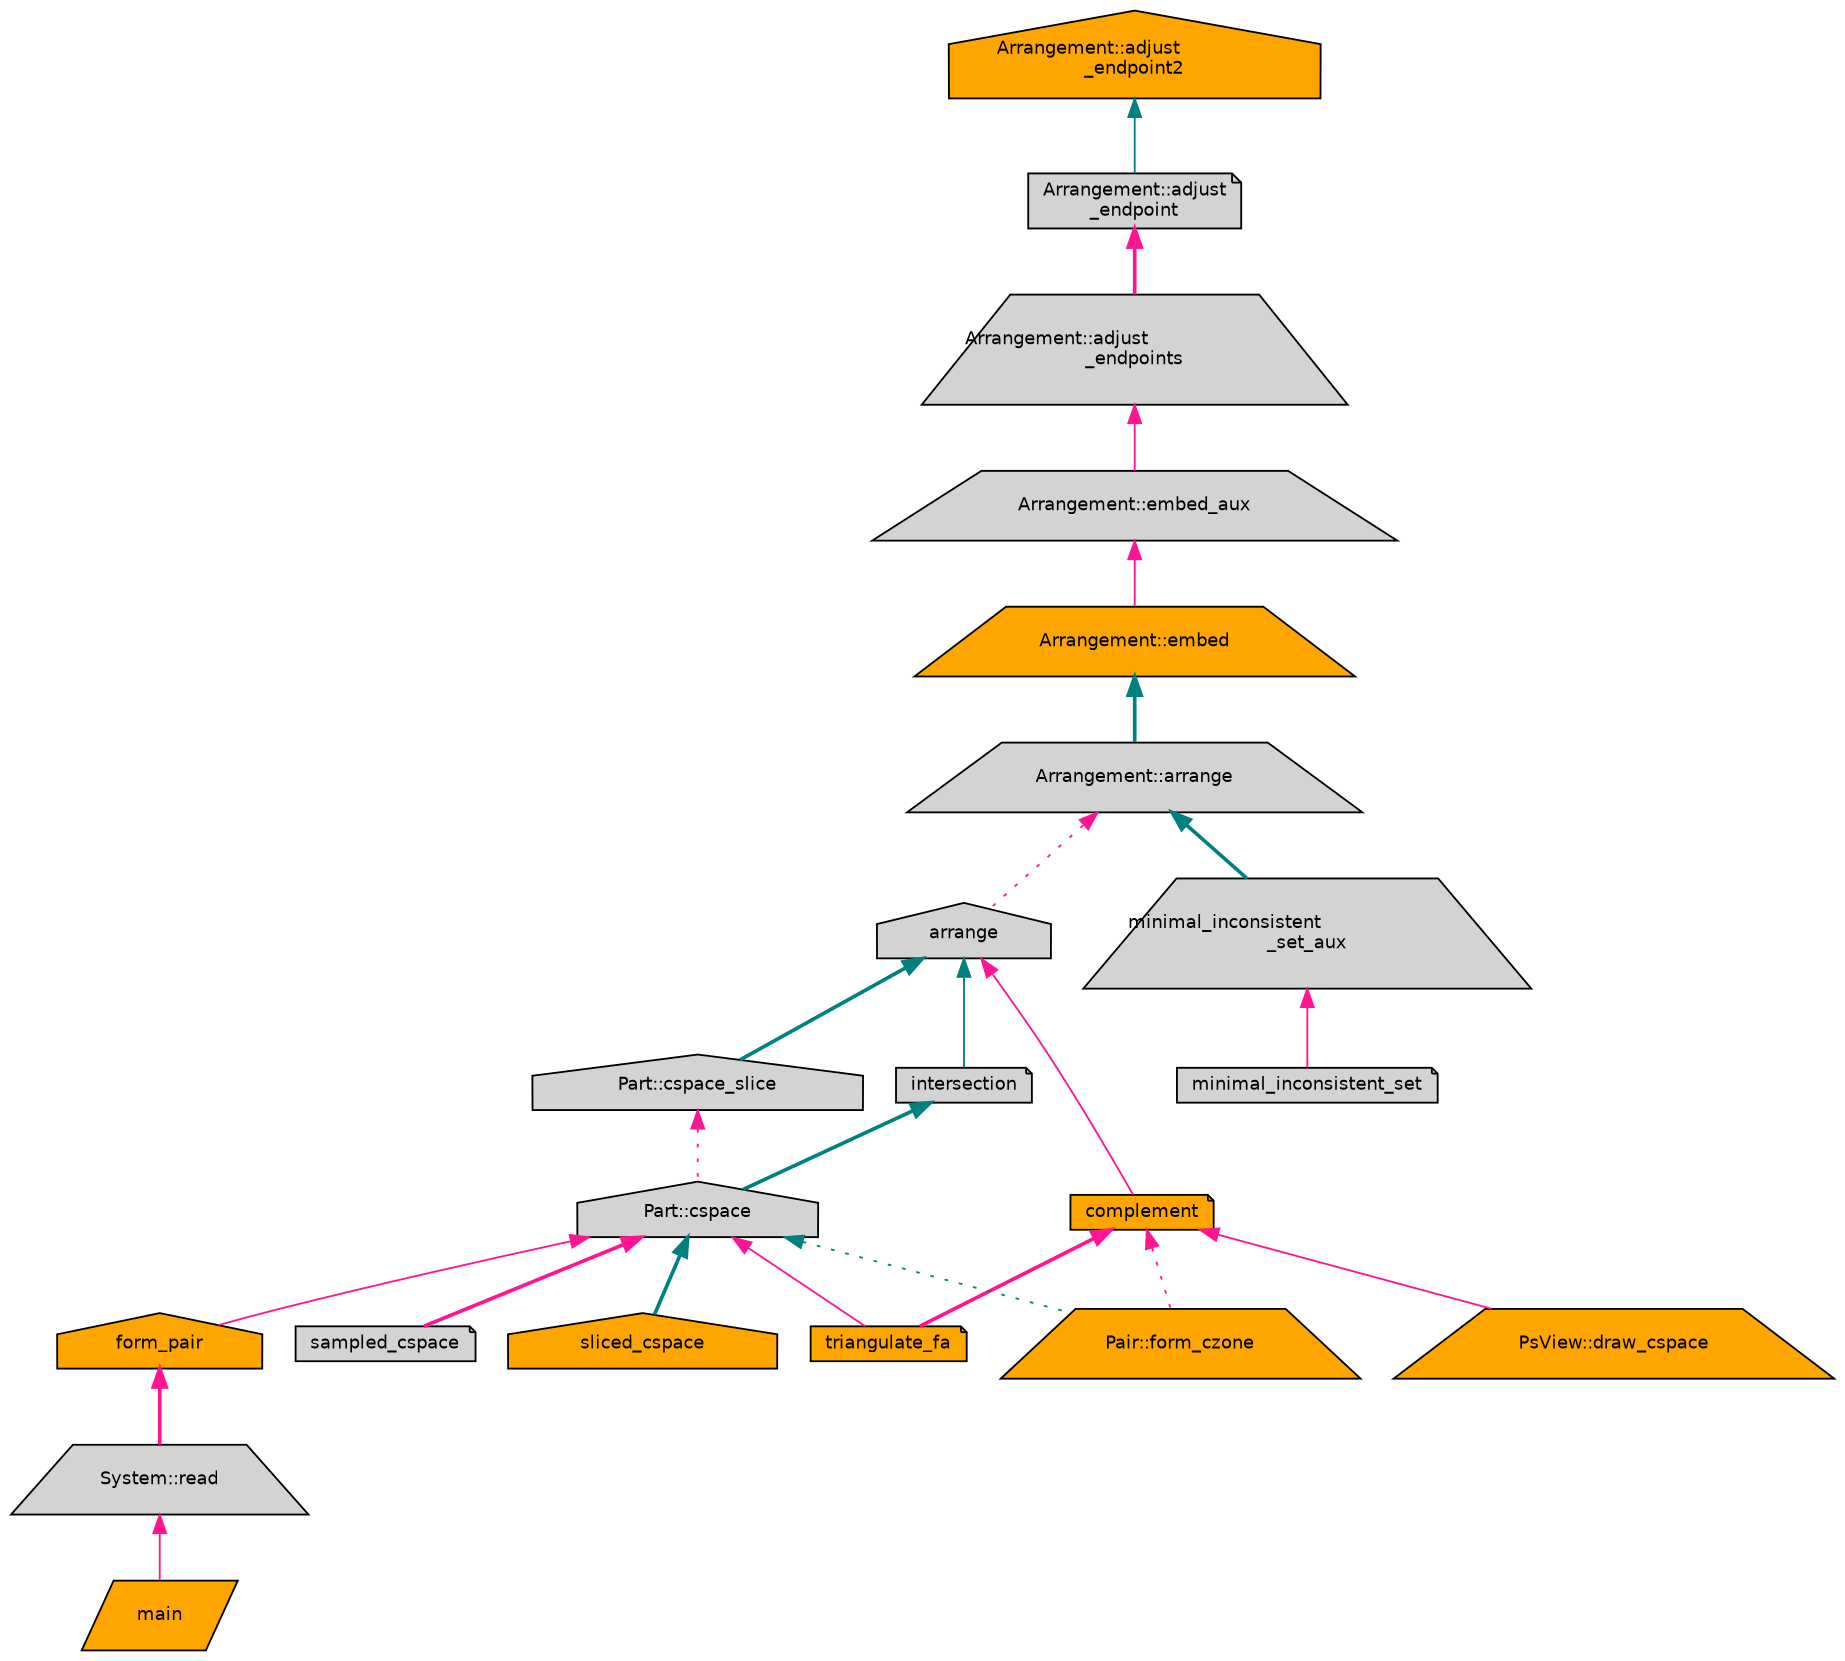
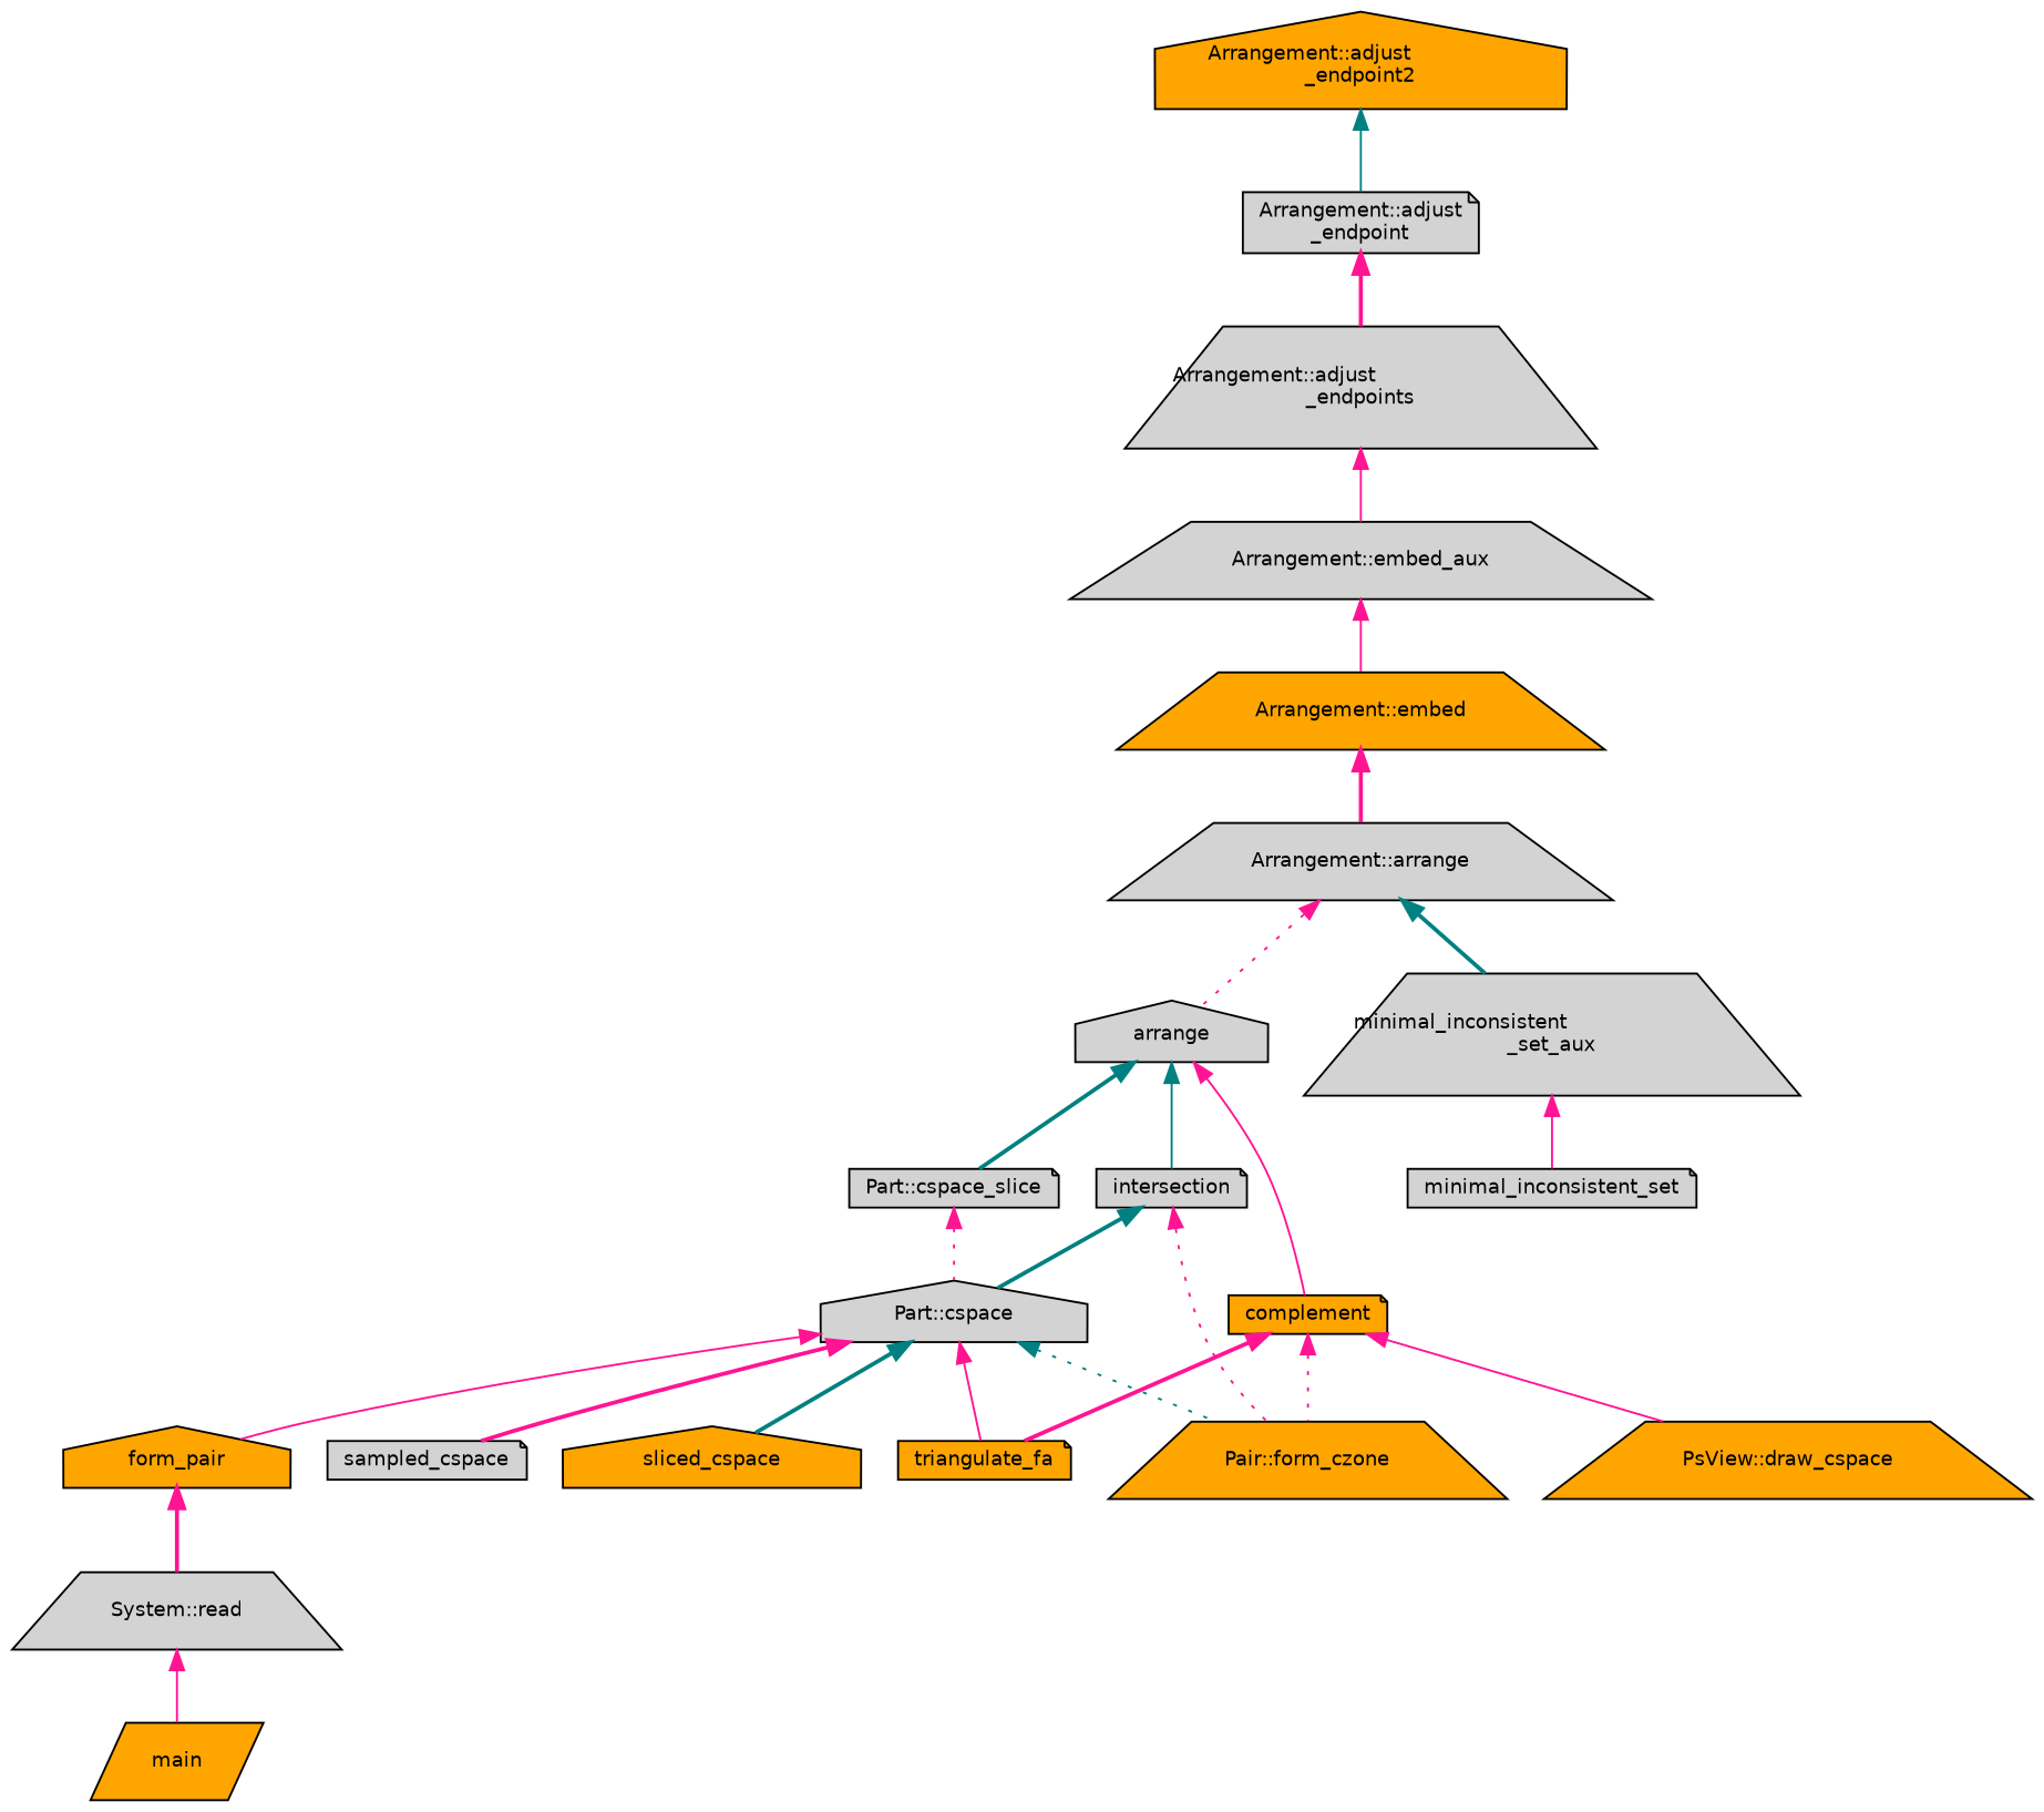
  digraph {
    rankdir=TB
    node [color=black fillcolor=lightgrey fontname=Helvetica fontsize=10 shape=trapezium style=filled]
    edge [color=deeppink dir=back fontname=Helvetica fontsize=10 labelfontname=Helvetica labelfontsize=10 style=solid]
    n1 [fillcolor=orange fontcolor=black height=0.2 label="Arrangement::adjust\l_endpoint2" shape=house width=0.4]
    n2 [height=0.2 label="Arrangement::adjust\l_endpoint" shape=note width=0.4]
    n3 [height=0.2 label="Arrangement::adjust\l_endpoints" width=0.4]
    n4 [height=0.2 label="Arrangement::embed_aux" width=0.4]
    n5 [fillcolor=orange height=0.2 label="Arrangement::embed" width=0.4]
    n6 [height=0.2 label="Arrangement::arrange" width=0.4]
    n7 [height=0.2 label=arrange shape=house width=0.4]
    n8 [height=0.2 label="minimal_inconsistent\l_set_aux" width=0.4]
    n9 [fillcolor=orange height=0.2 label=complement shape=note width=0.4]
-   n10 [height=0.2 label="Part::cspace_slice" shape=house width=0.4]
+   n10 [height=0.2 label="Part::cspace_slice" shape=note width=0.4]
    n11 [height=0.2 label=intersection shape=note width=0.4]
    n12 [height=0.2 label=minimal_inconsistent_set shape=note width=0.4]
    n13 [fillcolor=orange height=0.2 label="PsView::draw_cspace" width=0.4]
    n14 [fillcolor=orange height=0.2 label="Pair::form_czone" width=0.4]
    n15 [fillcolor=orange height=0.2 label=triangulate_fa shape=note width=0.4]
    n16 [height=0.2 label="Part::cspace" shape=house width=0.4]
    n17 [fillcolor=orange height=0.2 label=form_pair shape=house width=0.4]
    n18 [height=0.2 label=sampled_cspace shape=note width=0.4]
    n19 [fillcolor=orange height=0.2 label=sliced_cspace shape=house width=0.4]
    n20 [height=0.2 label="System::read" width=0.4]
    n21 [fillcolor=orange height=0.2 label=main shape=parallelogram width=0.4]
    n1 -> n2 [color=teal]
    n2 -> n3 [style=bold]
    n3 -> n4
    n4 -> n5
-   n5 -> n6 [color=teal style=bold]
+   n5 -> n6 [style=bold]
    n6 -> n7 [style=dotted]
    n6 -> n8 [color=teal style=bold]
    n7 -> n9
    n7 -> n10 [color=teal style=bold]
    n7 -> n11 [color=teal]
    n8 -> n12
    n9 -> n13
    n9 -> n14 [style=dotted]
    n9 -> n15 [style=bold]
    n10 -> n16 [style=dotted]
+   n11 -> n14 [style=dotted]
    n11 -> n16 [color=teal style=bold]
    n16 -> n14 [color=teal style=dotted]
    n16 -> n15
    n16 -> n17
    n16 -> n18 [style=bold]
    n16 -> n19 [color=teal style=bold]
    n17 -> n20 [style=bold]
    n20 -> n21
  }
